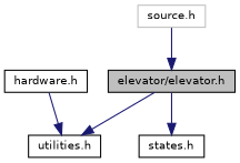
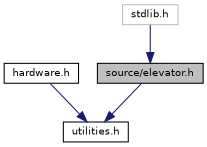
  digraph {
    node [color=black fillcolor=white fontname=Helvetica fontsize=10 shape=record style=filled]
    edge [color=midnightblue fontname=Helvetica fontsize=10 labelfontname=Helvetica labelfontsize=10 style=solid]
-   n1 [fillcolor=grey75 fontcolor=black height=0.2 label="elevator/elevator.h" width=0.4]
+   n1 [fillcolor=grey75 fontcolor=black height=0.2 label="source/elevator.h" width=0.4]
    n2 [height=0.2 label="utilities.h" width=0.4]
-   n3 [height=0.2 label="states.h" width=0.4]
-   n4 [color=grey75 height=0.2 label="source.h" width=0.4]
+   n4 [color=grey75 height=0.2 label="stdlib.h" width=0.4]
    n5 [height=0.2 label="hardware.h" width=0.4]
    n1 -> n2
-   n1 -> n3
    n4 -> n1
    n5 -> n2
  }
